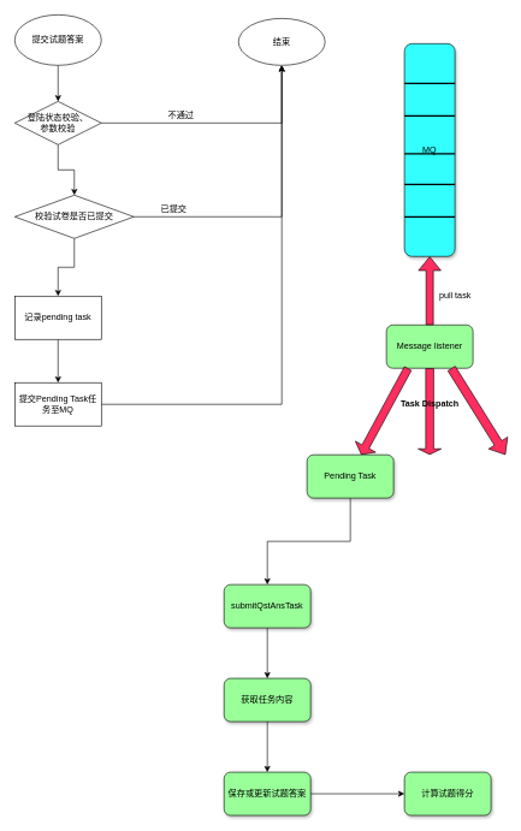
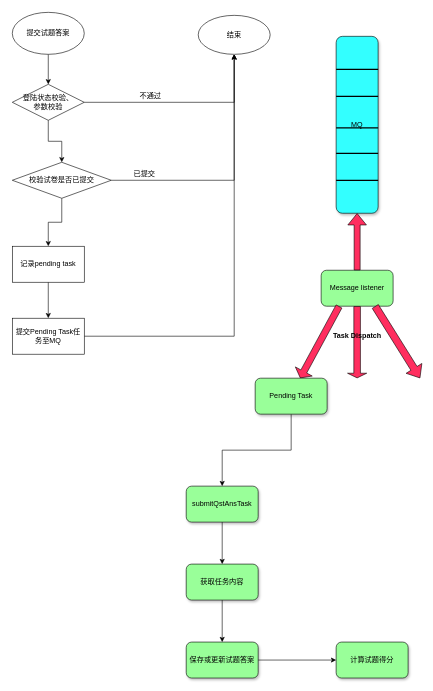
  <mxCell id="0" />
  <mxCell id="1" parent="0" />
  <mxCell id="2" value="" style="edgeStyle=orthogonalEdgeStyle;rounded=0;orthogonalLoop=1;jettySize=auto;html=1;" edge="1" parent="1" source="3" target="6"><mxGeometry relative="1" as="geometry" /></mxCell>
  <mxCell id="3" value="提交试题答案" style="ellipse;whiteSpace=wrap;html=1;" vertex="1" parent="1"><mxGeometry x="20" y="20" width="120" height="70" as="geometry" /></mxCell>
  <mxCell id="4" style="edgeStyle=orthogonalEdgeStyle;rounded=0;orthogonalLoop=1;jettySize=auto;html=1;" edge="1" parent="1" source="6" target="7"><mxGeometry relative="1" as="geometry" /></mxCell>
  <mxCell id="5" value="" style="edgeStyle=orthogonalEdgeStyle;rounded=0;orthogonalLoop=1;jettySize=auto;html=1;" edge="1" parent="1" source="6" target="11"><mxGeometry relative="1" as="geometry" /></mxCell>
  <mxCell id="6" value="登陆状态校验、&lt;br&gt;参数校验" style="rhombus;whiteSpace=wrap;html=1;" vertex="1" parent="1"><mxGeometry x="20" y="140" width="120" height="60" as="geometry" /></mxCell>
  <mxCell id="7" value="结束" style="ellipse;whiteSpace=wrap;html=1;" vertex="1" parent="1"><mxGeometry x="330" y="25" width="120" height="65" as="geometry" /></mxCell>
  <mxCell id="8" value="不通过" style="text;html=1;align=center;verticalAlign=middle;resizable=0;points=[];autosize=1;strokeColor=none;fillColor=none;" vertex="1" parent="1"><mxGeometry x="220" y="145" width="60" height="30" as="geometry" /></mxCell>
  <mxCell id="9" style="edgeStyle=orthogonalEdgeStyle;rounded=0;orthogonalLoop=1;jettySize=auto;html=1;" edge="1" parent="1" source="11" target="7"><mxGeometry relative="1" as="geometry" /></mxCell>
  <mxCell id="10" value="" style="edgeStyle=orthogonalEdgeStyle;rounded=0;orthogonalLoop=1;jettySize=auto;html=1;" edge="1" parent="1" source="11" target="14"><mxGeometry relative="1" as="geometry" /></mxCell>
  <mxCell id="11" value="校验试卷是否已提交" style="rhombus;whiteSpace=wrap;html=1;" vertex="1" parent="1"><mxGeometry x="20" y="270" width="165" height="60" as="geometry" /></mxCell>
  <mxCell id="12" value="已提交" style="text;html=1;align=center;verticalAlign=middle;resizable=0;points=[];autosize=1;strokeColor=none;fillColor=none;" vertex="1" parent="1"><mxGeometry x="210" y="275" width="60" height="30" as="geometry" /></mxCell>
  <mxCell id="13" value="" style="edgeStyle=orthogonalEdgeStyle;rounded=0;orthogonalLoop=1;jettySize=auto;html=1;" edge="1" parent="1" source="14" target="16"><mxGeometry relative="1" as="geometry" /></mxCell>
  <mxCell id="14" value="记录pending task" style="whiteSpace=wrap;html=1;" vertex="1" parent="1"><mxGeometry x="20" y="410" width="120" height="60" as="geometry" /></mxCell>
  <mxCell id="15" style="edgeStyle=orthogonalEdgeStyle;rounded=0;orthogonalLoop=1;jettySize=auto;html=1;entryX=0.5;entryY=1;entryDx=0;entryDy=0;" edge="1" parent="1" source="16" target="7"><mxGeometry relative="1" as="geometry" /></mxCell>
  <mxCell id="16" value="提交Pending Task任务至MQ" style="whiteSpace=wrap;html=1;" vertex="1" parent="1"><mxGeometry x="20" y="530" width="120" height="60" as="geometry" /></mxCell>
  <mxCell id="17" value="MQ" style="rounded=1;whiteSpace=wrap;html=1;shadow=1;fillColor=#33FFFF;" vertex="1" parent="1"><mxGeometry x="560" y="60" width="70" height="295" as="geometry" /></mxCell>
  <mxCell id="18" value="" style="line;strokeWidth=2;html=1;" vertex="1" parent="1"><mxGeometry x="560" y="110" width="70" height="10" as="geometry" /></mxCell>
  <mxCell id="19" value="" style="line;strokeWidth=2;html=1;" vertex="1" parent="1"><mxGeometry x="560" y="155" width="70" height="10" as="geometry" /></mxCell>
  <mxCell id="20" value="" style="line;strokeWidth=2;html=1;" vertex="1" parent="1"><mxGeometry x="560" y="250" width="70" height="10" as="geometry" /></mxCell>
  <mxCell id="21" value="" style="line;strokeWidth=2;html=1;" vertex="1" parent="1"><mxGeometry x="560" y="295" width="70" height="10" as="geometry" /></mxCell>
  <mxCell id="22" value="" style="line;strokeWidth=2;html=1;" vertex="1" parent="1"><mxGeometry x="560" y="210" width="70" height="5" as="geometry" /></mxCell>
  <mxCell id="23" value="Message listener" style="rounded=1;whiteSpace=wrap;html=1;fillColor=#99FF99;" vertex="1" parent="1"><mxGeometry x="535" y="450" width="120" height="60" as="geometry" /></mxCell>
  <mxCell id="24" value="" style="shape=flexArrow;endArrow=classic;html=1;rounded=0;entryX=0.5;entryY=1;entryDx=0;entryDy=0;exitX=0.5;exitY=0;exitDx=0;exitDy=0;fillColor=#FF2E5F;" edge="1" parent="1" source="23" target="17"><mxGeometry width="50" height="50" relative="1" as="geometry"><mxPoint x="570" y="480" as="sourcePoint" /><mxPoint x="620" y="430" as="targetPoint" /></mxGeometry></mxCell>
- <mxCell id="25" value="pull task" style="text;html=1;align=center;verticalAlign=middle;resizable=0;points=[];autosize=1;strokeColor=none;fillColor=none;" vertex="1" parent="1"><mxGeometry x="595" y="395" width="70" height="30" as="geometry" /></mxCell>
  <mxCell id="26" value="" style="shape=flexArrow;endArrow=classic;html=1;rounded=0;fillColor=#FF2E5F;exitX=0.25;exitY=1;exitDx=0;exitDy=0;width=11;endSize=3.74;" edge="1" parent="1" source="23"><mxGeometry width="50" height="50" relative="1" as="geometry"><mxPoint x="500" y="640" as="sourcePoint" /><mxPoint x="500" y="630" as="targetPoint" /></mxGeometry></mxCell>
  <mxCell id="27" value="" style="shape=flexArrow;endArrow=classic;html=1;rounded=0;fillColor=#FF2E5F;exitX=0.5;exitY=1;exitDx=0;exitDy=0;width=11;endSize=2.26;" edge="1" parent="1" source="23"><mxGeometry width="50" height="50" relative="1" as="geometry"><mxPoint x="575" y="520" as="sourcePoint" /><mxPoint x="595" y="630" as="targetPoint" /></mxGeometry></mxCell>
  <mxCell id="28" value="" style="shape=flexArrow;endArrow=classic;html=1;rounded=0;fillColor=#FF2E5F;exitX=0.75;exitY=1;exitDx=0;exitDy=0;width=12;endSize=5.92;endWidth=18;" edge="1" parent="1" source="23"><mxGeometry width="50" height="50" relative="1" as="geometry"><mxPoint x="605" y="520" as="sourcePoint" /><mxPoint x="700" y="630" as="targetPoint" /></mxGeometry></mxCell>
  <mxCell id="29" value="&lt;b&gt;Task Dispatch&lt;/b&gt;" style="text;html=1;align=center;verticalAlign=middle;resizable=0;points=[];autosize=1;strokeColor=none;fillColor=none;" vertex="1" parent="1"><mxGeometry x="545" y="545" width="100" height="30" as="geometry" /></mxCell>
  <mxCell id="30" value="" style="edgeStyle=orthogonalEdgeStyle;rounded=0;orthogonalLoop=1;jettySize=auto;html=1;fillColor=#FF2E5F;" edge="1" parent="1" source="31" target="33"><mxGeometry relative="1" as="geometry" /></mxCell>
  <mxCell id="31" value="Pending Task" style="rounded=1;whiteSpace=wrap;html=1;shadow=1;fillColor=#99FF99;" vertex="1" parent="1"><mxGeometry x="425" y="630" width="120" height="60" as="geometry" /></mxCell>
  <mxCell id="32" value="" style="edgeStyle=orthogonalEdgeStyle;rounded=0;orthogonalLoop=1;jettySize=auto;html=1;fillColor=#FF2E5F;" edge="1" parent="1" source="33" target="35"><mxGeometry relative="1" as="geometry" /></mxCell>
  <mxCell id="33" value="submitQstAnsTask" style="whiteSpace=wrap;html=1;fillColor=#99FF99;rounded=1;shadow=1;" vertex="1" parent="1"><mxGeometry x="310" y="810" width="120" height="60" as="geometry" /></mxCell>
  <mxCell id="34" value="" style="edgeStyle=orthogonalEdgeStyle;rounded=0;orthogonalLoop=1;jettySize=auto;html=1;fillColor=#FF2E5F;" edge="1" parent="1" source="35" target="37"><mxGeometry relative="1" as="geometry" /></mxCell>
  <mxCell id="35" value="获取任务内容" style="whiteSpace=wrap;html=1;fillColor=#99FF99;rounded=1;shadow=1;" vertex="1" parent="1"><mxGeometry x="310" y="940" width="120" height="60" as="geometry" /></mxCell>
  <mxCell id="36" value="" style="edgeStyle=orthogonalEdgeStyle;rounded=0;orthogonalLoop=1;jettySize=auto;html=1;fillColor=#FF2E5F;" edge="1" parent="1" source="37" target="38"><mxGeometry relative="1" as="geometry" /></mxCell>
  <mxCell id="37" value="保存或更新试题答案" style="whiteSpace=wrap;html=1;fillColor=#99FF99;rounded=1;shadow=1;" vertex="1" parent="1"><mxGeometry x="310" y="1070" width="120" height="60" as="geometry" /></mxCell>
  <mxCell id="38" value="计算试题得分" style="whiteSpace=wrap;html=1;fillColor=#99FF99;rounded=1;shadow=1;" vertex="1" parent="1"><mxGeometry x="560" y="1070" width="120" height="60" as="geometry" /></mxCell>
